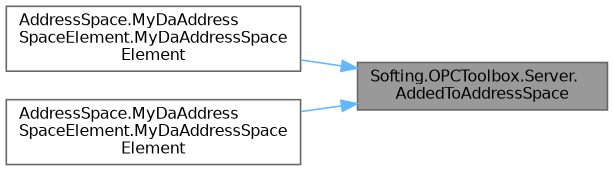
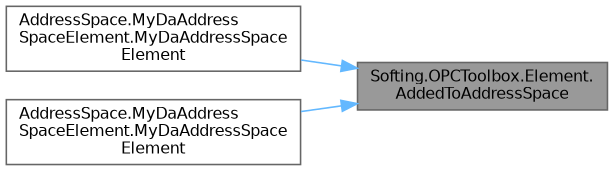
  digraph {
    rankdir=RL
    node [color=grey40 fillcolor=white fontname=Helvetica fontsize=10 shape=box style=filled]
    edge [color=steelblue1 dir=back fontname=Helvetica fontsize=10 labelfontname=Helvetica labelfontsize=10 style=solid]
-   n1 [color=gray40 fillcolor=grey60 fontcolor=black height=0.2 label="Softing.OPCToolbox.Server.\lAddedToAddressSpace" width=0.4]
+   n1 [color=gray40 fillcolor=grey60 fontcolor=black height=0.2 label="Softing.OPCToolbox.Element.\lAddedToAddressSpace" width=0.4]
    n2 [height=0.2 label="AddressSpace.MyDaAddress\lSpaceElement.MyDaAddressSpace\lElement" width=0.4]
    n3 [height=0.2 label="AddressSpace.MyDaAddress\lSpaceElement.MyDaAddressSpace\lElement" width=0.4]
    n1 -> n2
    n1 -> n3
  }
